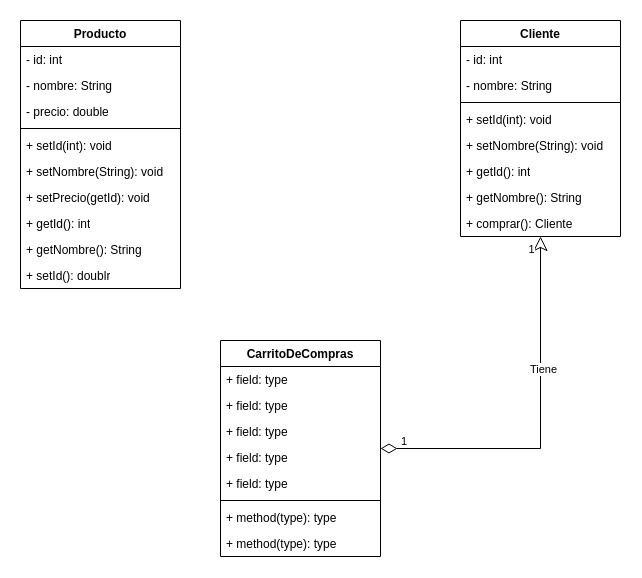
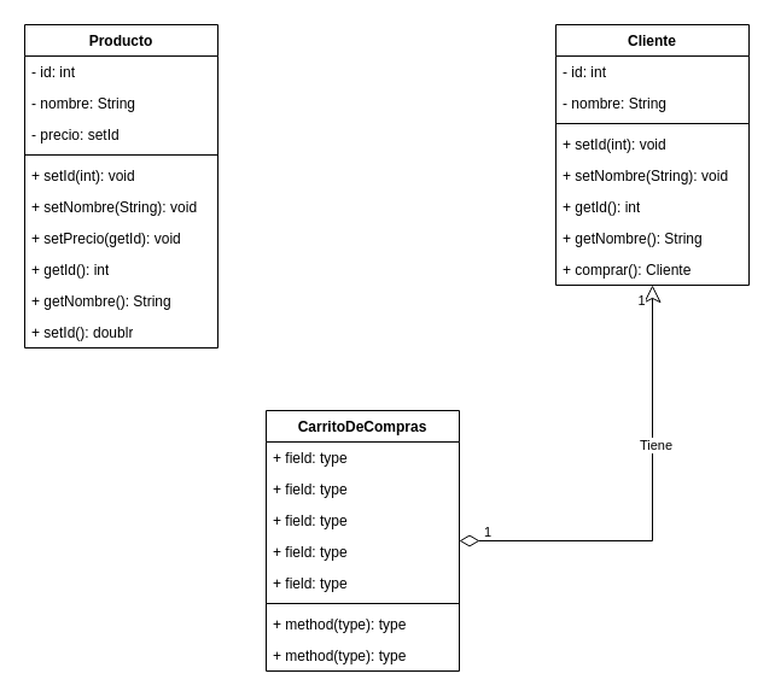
  <mxCell id="0" />
  <mxCell id="1" parent="0" />
  <mxCell id="2" value="Producto" style="swimlane;fontStyle=1;align=center;verticalAlign=top;childLayout=stackLayout;horizontal=1;startSize=26;horizontalStack=0;resizeParent=1;resizeParentMax=0;resizeLast=0;collapsible=1;marginBottom=0;whiteSpace=wrap;html=1;" vertex="1" parent="1"><mxGeometry x="20" y="20" width="160" height="268" as="geometry" /></mxCell>
  <mxCell id="3" value="- id: int" style="text;strokeColor=none;fillColor=none;align=left;verticalAlign=top;spacingLeft=4;spacingRight=4;overflow=hidden;rotatable=0;points=[[0,0.5],[1,0.5]];portConstraint=eastwest;whiteSpace=wrap;html=1;" vertex="1" parent="2"><mxGeometry y="26" width="160" height="26" as="geometry" /></mxCell>
  <mxCell id="4" value="- nombre: String" style="text;strokeColor=none;fillColor=none;align=left;verticalAlign=top;spacingLeft=4;spacingRight=4;overflow=hidden;rotatable=0;points=[[0,0.5],[1,0.5]];portConstraint=eastwest;whiteSpace=wrap;html=1;" vertex="1" parent="2"><mxGeometry y="52" width="160" height="26" as="geometry" /></mxCell>
- <mxCell id="5" value="- precio: double" style="text;strokeColor=none;fillColor=none;align=left;verticalAlign=top;spacingLeft=4;spacingRight=4;overflow=hidden;rotatable=0;points=[[0,0.5],[1,0.5]];portConstraint=eastwest;whiteSpace=wrap;html=1;" vertex="1" parent="2"><mxGeometry y="78" width="160" height="26" as="geometry" /></mxCell>
+ <mxCell id="5" value="- precio: setId" style="text;strokeColor=none;fillColor=none;align=left;verticalAlign=top;spacingLeft=4;spacingRight=4;overflow=hidden;rotatable=0;points=[[0,0.5],[1,0.5]];portConstraint=eastwest;whiteSpace=wrap;html=1;" vertex="1" parent="2"><mxGeometry y="78" width="160" height="26" as="geometry" /></mxCell>
  <mxCell id="6" value="" style="line;strokeWidth=1;fillColor=none;align=left;verticalAlign=middle;spacingTop=-1;spacingLeft=3;spacingRight=3;rotatable=0;labelPosition=right;points=[];portConstraint=eastwest;strokeColor=inherit;" vertex="1" parent="2"><mxGeometry y="104" width="160" height="8" as="geometry" /></mxCell>
  <mxCell id="7" value="+ setId(int): void" style="text;strokeColor=none;fillColor=none;align=left;verticalAlign=top;spacingLeft=4;spacingRight=4;overflow=hidden;rotatable=0;points=[[0,0.5],[1,0.5]];portConstraint=eastwest;whiteSpace=wrap;html=1;" vertex="1" parent="2"><mxGeometry y="112" width="160" height="26" as="geometry" /></mxCell>
  <mxCell id="8" value="+ setNombre(String): void" style="text;strokeColor=none;fillColor=none;align=left;verticalAlign=top;spacingLeft=4;spacingRight=4;overflow=hidden;rotatable=0;points=[[0,0.5],[1,0.5]];portConstraint=eastwest;whiteSpace=wrap;html=1;" vertex="1" parent="2"><mxGeometry y="138" width="160" height="26" as="geometry" /></mxCell>
  <mxCell id="9" value="+ setPrecio(getId): void" style="text;strokeColor=none;fillColor=none;align=left;verticalAlign=top;spacingLeft=4;spacingRight=4;overflow=hidden;rotatable=0;points=[[0,0.5],[1,0.5]];portConstraint=eastwest;whiteSpace=wrap;html=1;" vertex="1" parent="2"><mxGeometry y="164" width="160" height="26" as="geometry" /></mxCell>
  <mxCell id="10" value="+ getId(): int" style="text;strokeColor=none;fillColor=none;align=left;verticalAlign=top;spacingLeft=4;spacingRight=4;overflow=hidden;rotatable=0;points=[[0,0.5],[1,0.5]];portConstraint=eastwest;whiteSpace=wrap;html=1;" vertex="1" parent="2"><mxGeometry y="190" width="160" height="26" as="geometry" /></mxCell>
  <mxCell id="11" value="+ getNombre(): String" style="text;strokeColor=none;fillColor=none;align=left;verticalAlign=top;spacingLeft=4;spacingRight=4;overflow=hidden;rotatable=0;points=[[0,0.5],[1,0.5]];portConstraint=eastwest;whiteSpace=wrap;html=1;" vertex="1" parent="2"><mxGeometry y="216" width="160" height="26" as="geometry" /></mxCell>
  <mxCell id="12" value="+ setId(): doublr" style="text;strokeColor=none;fillColor=none;align=left;verticalAlign=top;spacingLeft=4;spacingRight=4;overflow=hidden;rotatable=0;points=[[0,0.5],[1,0.5]];portConstraint=eastwest;whiteSpace=wrap;html=1;" vertex="1" parent="2"><mxGeometry y="242" width="160" height="26" as="geometry" /></mxCell>
  <mxCell id="13" value="Cliente" style="swimlane;fontStyle=1;align=center;verticalAlign=top;childLayout=stackLayout;horizontal=1;startSize=26;horizontalStack=0;resizeParent=1;resizeParentMax=0;resizeLast=0;collapsible=1;marginBottom=0;whiteSpace=wrap;html=1;" vertex="1" parent="1"><mxGeometry x="460" y="20" width="160" height="216" as="geometry" /></mxCell>
  <mxCell id="14" value="- id: int" style="text;strokeColor=none;fillColor=none;align=left;verticalAlign=top;spacingLeft=4;spacingRight=4;overflow=hidden;rotatable=0;points=[[0,0.5],[1,0.5]];portConstraint=eastwest;whiteSpace=wrap;html=1;" vertex="1" parent="13"><mxGeometry y="26" width="160" height="26" as="geometry" /></mxCell>
  <mxCell id="15" value="- nombre: String" style="text;strokeColor=none;fillColor=none;align=left;verticalAlign=top;spacingLeft=4;spacingRight=4;overflow=hidden;rotatable=0;points=[[0,0.5],[1,0.5]];portConstraint=eastwest;whiteSpace=wrap;html=1;" vertex="1" parent="13"><mxGeometry y="52" width="160" height="26" as="geometry" /></mxCell>
  <mxCell id="16" value="" style="line;strokeWidth=1;fillColor=none;align=left;verticalAlign=middle;spacingTop=-1;spacingLeft=3;spacingRight=3;rotatable=0;labelPosition=right;points=[];portConstraint=eastwest;strokeColor=inherit;" vertex="1" parent="13"><mxGeometry y="78" width="160" height="8" as="geometry" /></mxCell>
  <mxCell id="17" value="+ setId(int): void" style="text;strokeColor=none;fillColor=none;align=left;verticalAlign=top;spacingLeft=4;spacingRight=4;overflow=hidden;rotatable=0;points=[[0,0.5],[1,0.5]];portConstraint=eastwest;whiteSpace=wrap;html=1;" vertex="1" parent="13"><mxGeometry y="86" width="160" height="26" as="geometry" /></mxCell>
  <mxCell id="18" value="+ setNombre(String): void" style="text;strokeColor=none;fillColor=none;align=left;verticalAlign=top;spacingLeft=4;spacingRight=4;overflow=hidden;rotatable=0;points=[[0,0.5],[1,0.5]];portConstraint=eastwest;whiteSpace=wrap;html=1;" vertex="1" parent="13"><mxGeometry y="112" width="160" height="26" as="geometry" /></mxCell>
  <mxCell id="19" value="+ getId(): int" style="text;strokeColor=none;fillColor=none;align=left;verticalAlign=top;spacingLeft=4;spacingRight=4;overflow=hidden;rotatable=0;points=[[0,0.5],[1,0.5]];portConstraint=eastwest;whiteSpace=wrap;html=1;" vertex="1" parent="13"><mxGeometry y="138" width="160" height="26" as="geometry" /></mxCell>
  <mxCell id="20" value="+ getNombre(): String" style="text;strokeColor=none;fillColor=none;align=left;verticalAlign=top;spacingLeft=4;spacingRight=4;overflow=hidden;rotatable=0;points=[[0,0.5],[1,0.5]];portConstraint=eastwest;whiteSpace=wrap;html=1;" vertex="1" parent="13"><mxGeometry y="164" width="160" height="26" as="geometry" /></mxCell>
  <mxCell id="21" value="+ comprar(): Cliente" style="text;strokeColor=none;fillColor=none;align=left;verticalAlign=top;spacingLeft=4;spacingRight=4;overflow=hidden;rotatable=0;points=[[0,0.5],[1,0.5]];portConstraint=eastwest;whiteSpace=wrap;html=1;" vertex="1" parent="13"><mxGeometry y="190" width="160" height="26" as="geometry" /></mxCell>
  <mxCell id="22" value="CarritoDeCompras" style="swimlane;fontStyle=1;align=center;verticalAlign=top;childLayout=stackLayout;horizontal=1;startSize=26;horizontalStack=0;resizeParent=1;resizeParentMax=0;resizeLast=0;collapsible=1;marginBottom=0;whiteSpace=wrap;html=1;" vertex="1" parent="1"><mxGeometry x="220" y="340" width="160" height="216" as="geometry" /></mxCell>
  <mxCell id="23" value="+ field: type" style="text;strokeColor=none;fillColor=none;align=left;verticalAlign=top;spacingLeft=4;spacingRight=4;overflow=hidden;rotatable=0;points=[[0,0.5],[1,0.5]];portConstraint=eastwest;whiteSpace=wrap;html=1;" vertex="1" parent="22"><mxGeometry y="26" width="160" height="26" as="geometry" /></mxCell>
  <mxCell id="24" value="+ field: type" style="text;strokeColor=none;fillColor=none;align=left;verticalAlign=top;spacingLeft=4;spacingRight=4;overflow=hidden;rotatable=0;points=[[0,0.5],[1,0.5]];portConstraint=eastwest;whiteSpace=wrap;html=1;" vertex="1" parent="22"><mxGeometry y="52" width="160" height="26" as="geometry" /></mxCell>
  <mxCell id="25" value="+ field: type" style="text;strokeColor=none;fillColor=none;align=left;verticalAlign=top;spacingLeft=4;spacingRight=4;overflow=hidden;rotatable=0;points=[[0,0.5],[1,0.5]];portConstraint=eastwest;whiteSpace=wrap;html=1;" vertex="1" parent="22"><mxGeometry y="78" width="160" height="26" as="geometry" /></mxCell>
  <mxCell id="26" value="+ field: type" style="text;strokeColor=none;fillColor=none;align=left;verticalAlign=top;spacingLeft=4;spacingRight=4;overflow=hidden;rotatable=0;points=[[0,0.5],[1,0.5]];portConstraint=eastwest;whiteSpace=wrap;html=1;" vertex="1" parent="22"><mxGeometry y="104" width="160" height="26" as="geometry" /></mxCell>
  <mxCell id="27" value="+ field: type" style="text;strokeColor=none;fillColor=none;align=left;verticalAlign=top;spacingLeft=4;spacingRight=4;overflow=hidden;rotatable=0;points=[[0,0.5],[1,0.5]];portConstraint=eastwest;whiteSpace=wrap;html=1;" vertex="1" parent="22"><mxGeometry y="130" width="160" height="26" as="geometry" /></mxCell>
  <mxCell id="28" value="" style="line;strokeWidth=1;fillColor=none;align=left;verticalAlign=middle;spacingTop=-1;spacingLeft=3;spacingRight=3;rotatable=0;labelPosition=right;points=[];portConstraint=eastwest;strokeColor=inherit;" vertex="1" parent="22"><mxGeometry y="156" width="160" height="8" as="geometry" /></mxCell>
  <mxCell id="29" value="+ method(type): type" style="text;strokeColor=none;fillColor=none;align=left;verticalAlign=top;spacingLeft=4;spacingRight=4;overflow=hidden;rotatable=0;points=[[0,0.5],[1,0.5]];portConstraint=eastwest;whiteSpace=wrap;html=1;" vertex="1" parent="22"><mxGeometry y="164" width="160" height="26" as="geometry" /></mxCell>
  <mxCell id="30" value="+ method(type): type" style="text;strokeColor=none;fillColor=none;align=left;verticalAlign=top;spacingLeft=4;spacingRight=4;overflow=hidden;rotatable=0;points=[[0,0.5],[1,0.5]];portConstraint=eastwest;whiteSpace=wrap;html=1;" vertex="1" parent="22"><mxGeometry y="190" width="160" height="26" as="geometry" /></mxCell>
  <mxCell id="31" value="1" style="endArrow=classic;html=1;endSize=12;startArrow=diamondThin;startSize=14;startFill=0;edgeStyle=orthogonalEdgeStyle;align=left;verticalAlign=bottom;rounded=0;endFill=0;fontSize=11;" edge="1" parent="1" source="22" target="13"><mxGeometry x="-0.899" y="-2" relative="1" as="geometry"><mxPoint x="190" y="180" as="sourcePoint" /><mxPoint x="350" y="180" as="targetPoint" /><mxPoint as="offset" /></mxGeometry></mxCell>
  <mxCell id="32" value="1" style="edgeLabel;html=1;align=center;verticalAlign=middle;resizable=0;points=[];" vertex="1" connectable="0" parent="31"><mxGeometry x="0.93" y="1" relative="1" as="geometry"><mxPoint x="-9" y="-1" as="offset" /></mxGeometry></mxCell>
  <mxCell id="33" value="Tiene" style="edgeLabel;html=1;align=center;verticalAlign=middle;resizable=0;points=[];" vertex="1" connectable="0" parent="31"><mxGeometry x="0.293" y="-2" relative="1" as="geometry"><mxPoint as="offset" /></mxGeometry></mxCell>
